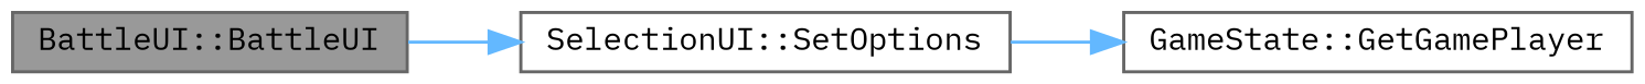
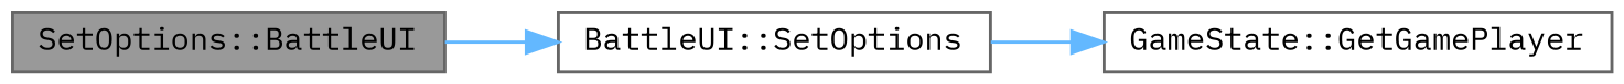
  digraph {
    fontname="IBM Plex Mono"
    rankdir=LR
    node [color=grey40 fillcolor=white fontname="IBM Plex Mono" fontsize=10 shape=box style=filled]
    edge [color=steelblue1 fontname="IBM Plex Mono" fontsize=10 labelfontname=Helvetica labelfontsize=10 style=solid]
-   n1 [color=gray40 fillcolor=grey60 fontcolor=black height=0.2 label="BattleUI::BattleUI" width=0.4]
-   n2 [height=0.2 label="SelectionUI::SetOptions" width=0.4]
+   n1 [color=gray40 fillcolor=grey60 fontcolor=black height=0.2 label="SetOptions::BattleUI" width=0.4]
+   n2 [height=0.2 label="BattleUI::SetOptions" width=0.4]
    n3 [height=0.2 label="GameState::GetGamePlayer" width=0.4]
    n1 -> n2
    n2 -> n3
  }
